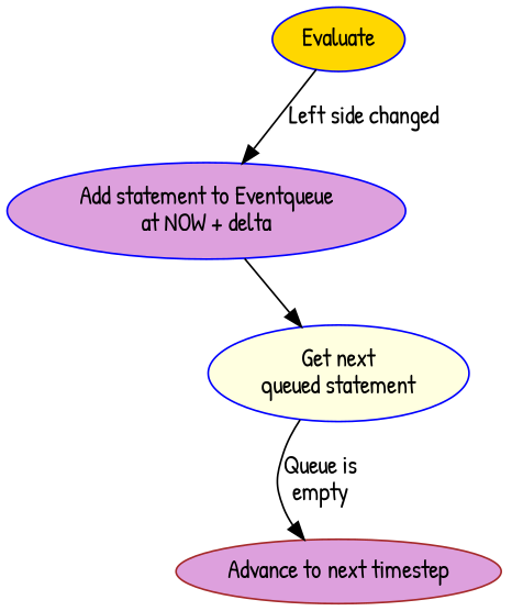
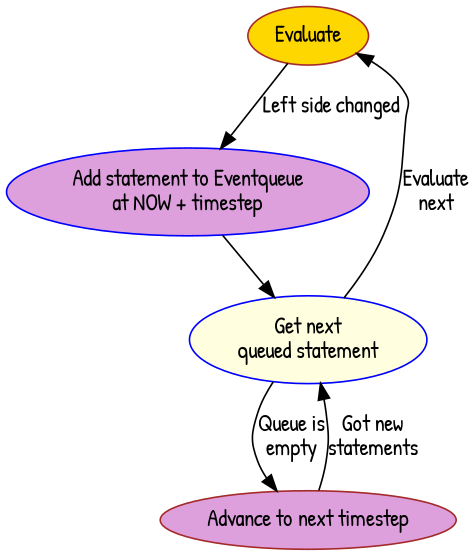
  digraph {
    fontname="Patrick Hand"
    node [color=brown fillcolor=plum fontname="Patrick Hand" style=filled]
    edge [fontname="Patrick Hand"]
-   Evaluate [color=blue fillcolor=gold]
-   n2 [color=blue label="Add statement to Eventqueue\nat NOW + delta"]
+   Evaluate [fillcolor=gold]
+   n2 [color=blue label="Add statement to Eventqueue\nat NOW + timestep"]
    n3 [color=blue fillcolor=lightyellow label="Get next\nqueued statement"]
    n4 [label="Advance to next timestep"]
    Evaluate -> n2 [label="Left side changed"]
    n2 -> n3
+   n3 -> Evaluate [label="Evaluate\nnext"]
    n3 -> n4 [label="Queue is\nempty"]
+   n4 -> n3 [label="Got new\nstatements"]
  }
